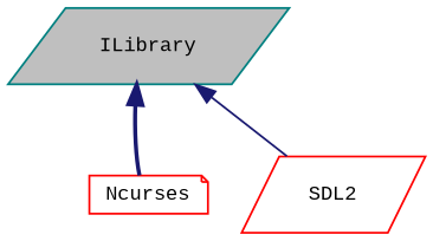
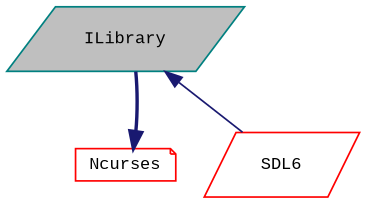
  digraph {
    fontname="Liberation Mono"
    node [color=red fillcolor=white fontname="Liberation Mono" fontsize=10 shape=parallelogram style=filled]
    edge [color=midnightblue dir=back fontname="Liberation Mono" fontsize=10 labelfontname=Helvetica labelfontsize=10]
    n1 [color=teal fillcolor=grey75 fontcolor=black height=0.2 label=ILibrary width=0.4]
    n2 [height=0.2 label=Ncurses shape=note width=0.4]
-   n3 [height=0.2 label=SDL2 width=0.4]
-   n1 -> n2 [style=bold]
+   n3 [height=0.2 label=SDL6 width=0.4]
+   n2 -> n1 [style=bold]
    n1 -> n3 [style=solid]
  }
